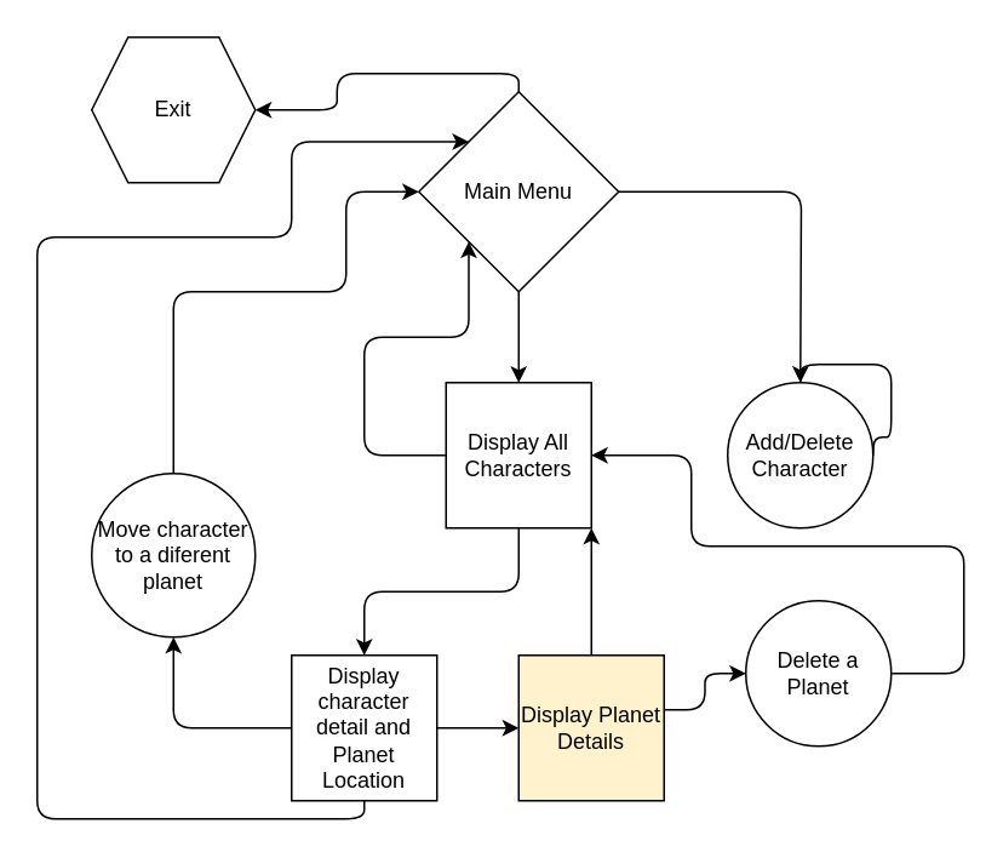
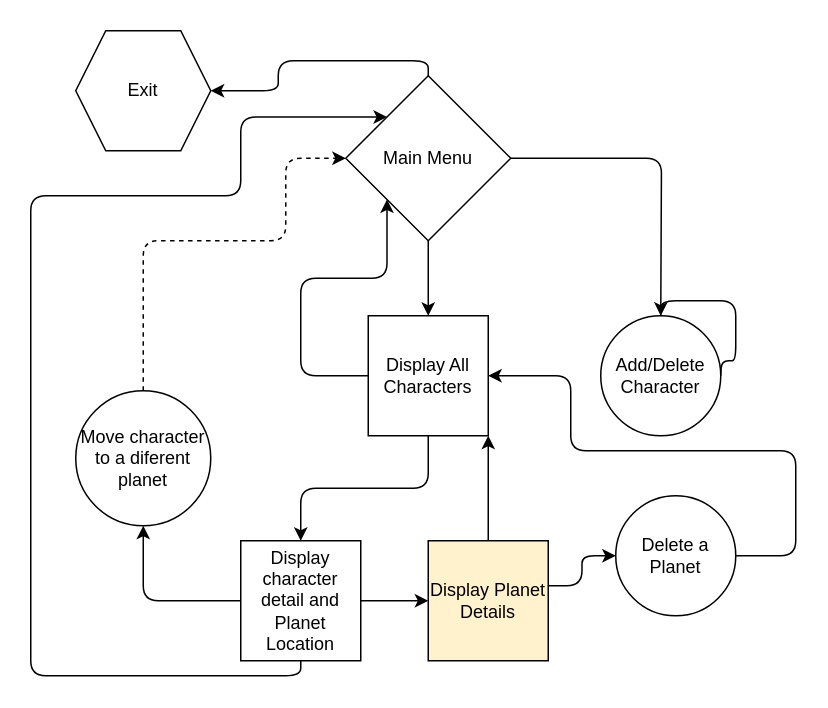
  <mxCell id="0" />
  <mxCell id="1" parent="0" />
  <mxCell id="2" style="edgeStyle=none;html=1;exitX=0.5;exitY=1;exitDx=0;exitDy=0;" parent="1" source="5" target="8" edge="1"><mxGeometry relative="1" as="geometry"><mxPoint x="285" y="250" as="targetPoint" /></mxGeometry></mxCell>
  <mxCell id="3" style="edgeStyle=orthogonalEdgeStyle;html=1;exitX=1;exitY=0.5;exitDx=0;exitDy=0;entryX=0.5;entryY=0;entryDx=0;entryDy=0;" parent="1" source="5" edge="1"><mxGeometry relative="1" as="geometry"><mxPoint x="440" y="210" as="targetPoint" /></mxGeometry></mxCell>
  <mxCell id="4" style="edgeStyle=orthogonalEdgeStyle;html=1;entryX=1;entryY=0.5;entryDx=0;entryDy=0;exitX=0.5;exitY=0;exitDx=0;exitDy=0;" parent="1" source="5" target="9" edge="1"><mxGeometry relative="1" as="geometry" /></mxCell>
  <mxCell id="5" value="Main Menu&lt;br&gt;" style="rhombus;whiteSpace=wrap;html=1;" parent="1" vertex="1"><mxGeometry x="230" y="50" width="110" height="110" as="geometry" /></mxCell>
  <mxCell id="6" style="edgeStyle=orthogonalEdgeStyle;html=1;exitX=0.5;exitY=1;exitDx=0;exitDy=0;" parent="1" source="8" target="13" edge="1"><mxGeometry relative="1" as="geometry"><mxPoint x="180" y="310" as="targetPoint" /></mxGeometry></mxCell>
  <mxCell id="7" style="edgeStyle=orthogonalEdgeStyle;html=1;exitX=0;exitY=0.5;exitDx=0;exitDy=0;entryX=0;entryY=1;entryDx=0;entryDy=0;" parent="1" source="8" target="5" edge="1"><mxGeometry relative="1" as="geometry"><Array as="points"><mxPoint x="200" y="250" /><mxPoint x="200" y="185" /><mxPoint x="258" y="185" /></Array></mxGeometry></mxCell>
  <mxCell id="8" value="Display All Characters" style="whiteSpace=wrap;html=1;aspect=fixed;" parent="1" vertex="1"><mxGeometry x="245" y="210" width="80" height="80" as="geometry" /></mxCell>
  <mxCell id="9" value="Exit" style="shape=hexagon;perimeter=hexagonPerimeter2;whiteSpace=wrap;html=1;fixedSize=1;" parent="1" vertex="1"><mxGeometry x="50" y="20" width="90" height="80" as="geometry" /></mxCell>
  <mxCell id="10" style="edgeStyle=orthogonalEdgeStyle;html=1;exitX=1;exitY=0.5;exitDx=0;exitDy=0;" parent="1" source="13" target="16" edge="1"><mxGeometry relative="1" as="geometry"><mxPoint x="380" y="400" as="targetPoint" /></mxGeometry></mxCell>
  <mxCell id="11" style="edgeStyle=orthogonalEdgeStyle;html=1;exitX=0;exitY=0.5;exitDx=0;exitDy=0;" parent="1" source="13" target="18" edge="1"><mxGeometry relative="1" as="geometry"><mxPoint x="150" y="400" as="targetPoint" /></mxGeometry></mxCell>
  <mxCell id="12" style="edgeStyle=orthogonalEdgeStyle;html=1;exitX=0.5;exitY=1;exitDx=0;exitDy=0;entryX=0;entryY=0;entryDx=0;entryDy=0;" parent="1" source="13" target="5" edge="1"><mxGeometry relative="1" as="geometry"><Array as="points"><mxPoint x="200" y="450" /><mxPoint x="20" y="450" /><mxPoint x="20" y="130" /><mxPoint x="160" y="130" /><mxPoint x="160" y="78" /></Array></mxGeometry></mxCell>
  <mxCell id="13" value="Display character detail and Planet Location" style="whiteSpace=wrap;html=1;aspect=fixed;" parent="1" vertex="1"><mxGeometry x="160" y="360" width="80" height="80" as="geometry" /></mxCell>
  <mxCell id="14" style="edgeStyle=orthogonalEdgeStyle;html=1;exitX=0.5;exitY=0;exitDx=0;exitDy=0;entryX=1;entryY=1;entryDx=0;entryDy=0;" edge="1" parent="1" source="16" target="8"><mxGeometry relative="1" as="geometry" /></mxCell>
  <mxCell id="15" style="edgeStyle=orthogonalEdgeStyle;html=1;exitX=1;exitY=0.375;exitDx=0;exitDy=0;exitPerimeter=0;" edge="1" parent="1" source="16" target="22"><mxGeometry relative="1" as="geometry"><mxPoint x="540" y="320" as="targetPoint" /></mxGeometry></mxCell>
  <mxCell id="16" value="Display Planet Details" style="whiteSpace=wrap;html=1;aspect=fixed;fillColor=#fff2cc;" parent="1" vertex="1"><mxGeometry x="285" y="360" width="80" height="80" as="geometry" /></mxCell>
- <mxCell id="17" style="edgeStyle=orthogonalEdgeStyle;html=1;exitX=0.5;exitY=0;exitDx=0;exitDy=0;entryX=0;entryY=0.5;entryDx=0;entryDy=0;" parent="1" source="18" target="5" edge="1"><mxGeometry relative="1" as="geometry"><Array as="points"><mxPoint x="95" y="160" /><mxPoint x="190" y="160" /><mxPoint x="190" y="105" /></Array><mxPoint x="220" y="105" as="targetPoint" /></mxGeometry></mxCell>
+ <mxCell id="17" style="edgeStyle=orthogonalEdgeStyle;html=1;exitX=0.5;exitY=0;exitDx=0;exitDy=0;entryX=0;entryY=0.5;entryDx=0;entryDy=0;dashed=1;" parent="1" source="18" target="5" edge="1"><mxGeometry relative="1" as="geometry"><Array as="points"><mxPoint x="95" y="160" /><mxPoint x="190" y="160" /><mxPoint x="190" y="105" /></Array><mxPoint x="220" y="105" as="targetPoint" /></mxGeometry></mxCell>
  <mxCell id="18" value="Move character to a diferent planet" style="ellipse;whiteSpace=wrap;html=1;aspect=fixed;" parent="1" vertex="1"><mxGeometry x="50" y="260" width="90" height="90" as="geometry" /></mxCell>
  <mxCell id="19" value="" style="edgeStyle=orthogonalEdgeStyle;html=1;exitX=1;exitY=0.5;exitDx=0;exitDy=0;entryX=0.5;entryY=0;entryDx=0;entryDy=0;endArrow=none;" parent="1" target="20" edge="1"><mxGeometry relative="1" as="geometry"><mxPoint x="480" y="250" as="sourcePoint" /><mxPoint x="285" y="50" as="targetPoint" /></mxGeometry></mxCell>
  <mxCell id="20" value="Add/Delete&lt;br&gt;Character" style="ellipse;whiteSpace=wrap;html=1;aspect=fixed;" parent="1" vertex="1"><mxGeometry x="400" y="210" width="80" height="80" as="geometry" /></mxCell>
  <mxCell id="21" style="edgeStyle=orthogonalEdgeStyle;html=1;exitX=0;exitY=0.5;exitDx=0;exitDy=0;entryX=1;entryY=0.5;entryDx=0;entryDy=0;" edge="1" parent="1" source="22" target="8"><mxGeometry relative="1" as="geometry"><Array as="points"><mxPoint x="530" y="300" /><mxPoint x="380" y="300" /><mxPoint x="380" y="250" /></Array></mxGeometry></mxCell>
  <mxCell id="22" value="Delete a Planet" style="ellipse;whiteSpace=wrap;html=1;aspect=fixed;" vertex="1" parent="1"><mxGeometry x="410" y="330" width="80" height="80" as="geometry" /></mxCell>
